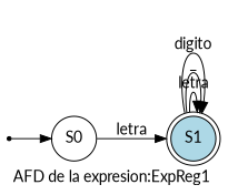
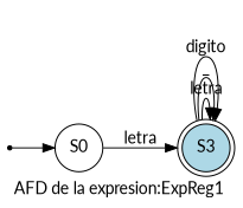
  digraph {
    label="AFD de la expresion:ExpReg1 "
    rankdir=LR
    fontname=Lato
    node [fontname=Lato]
    edge [fontname=Lato]
    qi [shape=point]
    S0 [shape=circle]
-   S1 [fillcolor=lightblue shape=doublecircle style=filled]
+   S1 [fillcolor=lightblue shape=doublecircle style=filled label=S3]
    qi -> S0
    S0 -> S1 [label=letra]
    S1 -> S1 [label=letra]
    S1 -> S1 [label=_]
    S1 -> S1 [label=digito]
  }
